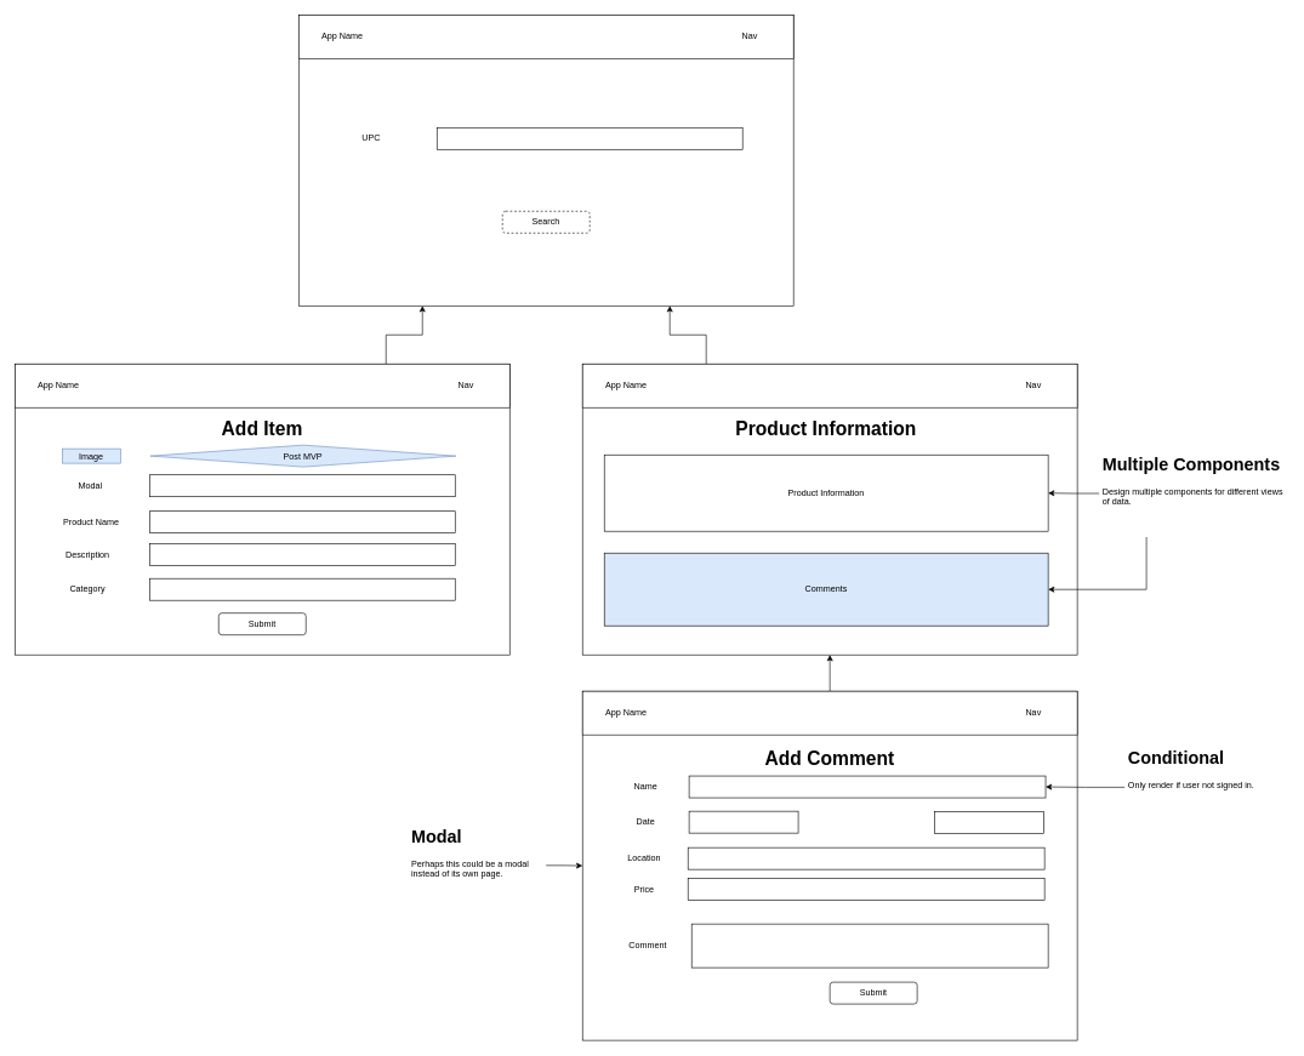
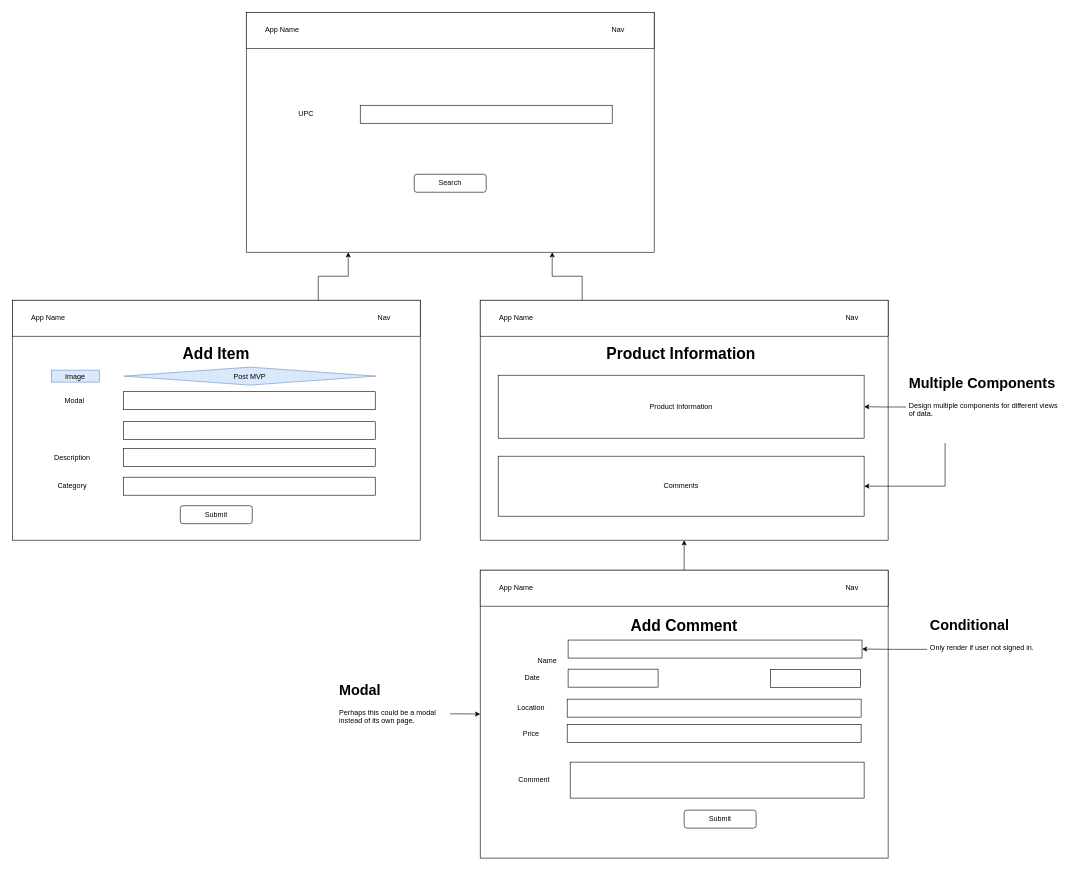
  <mxCell id="0" />
  <mxCell id="1" parent="0" />
  <mxCell id="2" value="" style="rounded=0;whiteSpace=wrap;html=1;" parent="1" vertex="1"><mxGeometry x="410" y="20" width="680" height="400" as="geometry" /></mxCell>
  <mxCell id="3" value="" style="rounded=0;whiteSpace=wrap;html=1;" parent="1" vertex="1"><mxGeometry x="410" y="20" width="680" height="60" as="geometry" /></mxCell>
  <mxCell id="4" value="App Name" style="text;html=1;strokeColor=none;fillColor=none;align=center;verticalAlign=middle;whiteSpace=wrap;rounded=0;" parent="1" vertex="1"><mxGeometry x="440" y="40" width="60" height="20" as="geometry" /></mxCell>
  <mxCell id="5" value="Nav" style="text;html=1;strokeColor=none;fillColor=none;align=center;verticalAlign=middle;whiteSpace=wrap;rounded=0;" parent="1" vertex="1"><mxGeometry x="1010" y="40" width="40" height="20" as="geometry" /></mxCell>
  <mxCell id="6" value="" style="rounded=0;whiteSpace=wrap;html=1;" parent="1" vertex="1"><mxGeometry x="600" y="175" width="420" height="30" as="geometry" /></mxCell>
  <mxCell id="7" value="UPC" style="text;html=1;strokeColor=none;fillColor=none;align=center;verticalAlign=middle;whiteSpace=wrap;rounded=0;" parent="1" vertex="1"><mxGeometry x="490" y="180" width="40" height="20" as="geometry" /></mxCell>
- <mxCell id="8" value="Search" style="rounded=1;whiteSpace=wrap;html=1;dashed=1;" parent="1" vertex="1"><mxGeometry x="690" y="290" width="120" height="30" as="geometry" /></mxCell>
+ <mxCell id="8" value="Search" style="rounded=1;whiteSpace=wrap;html=1;" parent="1" vertex="1"><mxGeometry x="690" y="290" width="120" height="30" as="geometry" /></mxCell>
  <mxCell id="9" value="" style="rounded=0;whiteSpace=wrap;html=1;" parent="1" vertex="1"><mxGeometry x="20" y="500" width="680" height="400" as="geometry" /></mxCell>
  <mxCell id="10" style="edgeStyle=orthogonalEdgeStyle;rounded=0;orthogonalLoop=1;jettySize=auto;html=1;exitX=0.75;exitY=0;exitDx=0;exitDy=0;entryX=0.25;entryY=1;entryDx=0;entryDy=0;" edge="1" parent="1" source="11" target="2"><mxGeometry relative="1" as="geometry" /></mxCell>
  <mxCell id="11" value="" style="rounded=0;whiteSpace=wrap;html=1;" parent="1" vertex="1"><mxGeometry x="20" y="500" width="680" height="60" as="geometry" /></mxCell>
  <mxCell id="12" value="App Name" style="text;html=1;strokeColor=none;fillColor=none;align=center;verticalAlign=middle;whiteSpace=wrap;rounded=0;" parent="1" vertex="1"><mxGeometry x="50" y="520" width="60" height="20" as="geometry" /></mxCell>
  <mxCell id="13" value="Nav" style="text;html=1;strokeColor=none;fillColor=none;align=center;verticalAlign=middle;whiteSpace=wrap;rounded=0;" parent="1" vertex="1"><mxGeometry x="620" y="520" width="40" height="20" as="geometry" /></mxCell>
  <mxCell id="14" value="" style="rounded=0;whiteSpace=wrap;html=1;" parent="1" vertex="1"><mxGeometry x="800" y="500" width="680" height="400" as="geometry" /></mxCell>
  <mxCell id="15" style="edgeStyle=orthogonalEdgeStyle;rounded=0;orthogonalLoop=1;jettySize=auto;html=1;exitX=0.25;exitY=0;exitDx=0;exitDy=0;entryX=0.75;entryY=1;entryDx=0;entryDy=0;" edge="1" parent="1" source="16" target="2"><mxGeometry relative="1" as="geometry" /></mxCell>
  <mxCell id="16" value="" style="rounded=0;whiteSpace=wrap;html=1;" parent="1" vertex="1"><mxGeometry x="800" y="500" width="680" height="60" as="geometry" /></mxCell>
  <mxCell id="17" value="App Name" style="text;html=1;strokeColor=none;fillColor=none;align=center;verticalAlign=middle;whiteSpace=wrap;rounded=0;" parent="1" vertex="1"><mxGeometry x="830" y="520" width="60" height="20" as="geometry" /></mxCell>
  <mxCell id="18" value="Nav" style="text;html=1;strokeColor=none;fillColor=none;align=center;verticalAlign=middle;whiteSpace=wrap;rounded=0;" parent="1" vertex="1"><mxGeometry x="1400" y="520" width="40" height="20" as="geometry" /></mxCell>
  <mxCell id="19" value="Product Information" style="rounded=0;whiteSpace=wrap;html=1;" parent="1" vertex="1"><mxGeometry x="830" y="625" width="610" height="105" as="geometry" /></mxCell>
- <mxCell id="20" value="Comments" style="rounded=0;whiteSpace=wrap;html=1;fillColor=#dae8fc;" parent="1" vertex="1"><mxGeometry x="830" y="760" width="610" height="100" as="geometry" /></mxCell>
+ <mxCell id="20" value="Comments" style="rounded=0;whiteSpace=wrap;html=1;" parent="1" vertex="1"><mxGeometry x="830" y="760" width="610" height="100" as="geometry" /></mxCell>
  <mxCell id="21" value="" style="rounded=0;whiteSpace=wrap;html=1;" parent="1" vertex="1"><mxGeometry x="205" y="652.5" width="420" height="30" as="geometry" /></mxCell>
  <mxCell id="22" value="" style="rounded=0;whiteSpace=wrap;html=1;" parent="1" vertex="1"><mxGeometry x="205" y="702.5" width="420" height="30" as="geometry" /></mxCell>
  <mxCell id="23" value="" style="rounded=0;whiteSpace=wrap;html=1;" parent="1" vertex="1"><mxGeometry x="205" y="747.5" width="420" height="30" as="geometry" /></mxCell>
  <mxCell id="24" value="Modal" style="text;html=1;strokeColor=none;fillColor=none;align=center;verticalAlign=middle;whiteSpace=wrap;rounded=0;" parent="1" vertex="1"><mxGeometry x="84" y="657.5" width="80" height="20" as="geometry" /></mxCell>
- <mxCell id="25" value="Product Name" style="text;html=1;strokeColor=none;fillColor=none;align=center;verticalAlign=middle;whiteSpace=wrap;rounded=0;" parent="1" vertex="1"><mxGeometry x="85" y="707.5" width="80" height="20" as="geometry" /></mxCell>
  <mxCell id="26" value="Description" style="text;html=1;strokeColor=none;fillColor=none;align=center;verticalAlign=middle;whiteSpace=wrap;rounded=0;" parent="1" vertex="1"><mxGeometry x="75" y="752.5" width="90" height="20" as="geometry" /></mxCell>
  <mxCell id="27" value="Submit" style="rounded=1;whiteSpace=wrap;html=1;" parent="1" vertex="1"><mxGeometry x="300" y="842.5" width="120" height="30" as="geometry" /></mxCell>
  <mxCell id="28" value="&lt;b&gt;&lt;font style=&quot;font-size: 26px&quot;&gt;Add Item&lt;/font&gt;&lt;/b&gt;" style="text;html=1;strokeColor=none;fillColor=none;align=center;verticalAlign=middle;whiteSpace=wrap;rounded=0;fontSize=12;" parent="1" vertex="1"><mxGeometry x="200" y="580" width="320" height="20" as="geometry" /></mxCell>
  <mxCell id="29" value="" style="rounded=0;whiteSpace=wrap;html=1;" vertex="1" parent="1"><mxGeometry x="800" y="950" width="680" height="480" as="geometry" /></mxCell>
  <mxCell id="30" style="edgeStyle=orthogonalEdgeStyle;rounded=0;orthogonalLoop=1;jettySize=auto;html=1;exitX=0.5;exitY=0;exitDx=0;exitDy=0;entryX=0.5;entryY=1;entryDx=0;entryDy=0;" edge="1" parent="1" source="31" target="14"><mxGeometry relative="1" as="geometry" /></mxCell>
  <mxCell id="31" value="" style="rounded=0;whiteSpace=wrap;html=1;" vertex="1" parent="1"><mxGeometry x="800" y="950" width="680" height="60" as="geometry" /></mxCell>
  <mxCell id="32" value="App Name" style="text;html=1;strokeColor=none;fillColor=none;align=center;verticalAlign=middle;whiteSpace=wrap;rounded=0;" vertex="1" parent="1"><mxGeometry x="830" y="970" width="60" height="20" as="geometry" /></mxCell>
  <mxCell id="33" value="Nav" style="text;html=1;strokeColor=none;fillColor=none;align=center;verticalAlign=middle;whiteSpace=wrap;rounded=0;" vertex="1" parent="1"><mxGeometry x="1400" y="970" width="40" height="20" as="geometry" /></mxCell>
  <mxCell id="34" value="" style="rounded=0;whiteSpace=wrap;html=1;" vertex="1" parent="1"><mxGeometry x="946.5" y="1066.5" width="490" height="30" as="geometry" /></mxCell>
  <mxCell id="35" value="" style="rounded=0;whiteSpace=wrap;html=1;" vertex="1" parent="1"><mxGeometry x="950" y="1270" width="490" height="60" as="geometry" /></mxCell>
- <mxCell id="36" value="Name" style="text;html=1;strokeColor=none;fillColor=none;align=center;verticalAlign=middle;whiteSpace=wrap;rounded=0;" vertex="1" parent="1"><mxGeometry x="866.5" y="1071.5" width="40" height="20" as="geometry" /></mxCell>
+ <mxCell id="36" value="Name" style="text;html=1;strokeColor=none;fillColor=none;align=center;verticalAlign=middle;whiteSpace=wrap;rounded=0;" vertex="1" parent="1"><mxGeometry x="891.5" y="1091.5" width="40" height="20" as="geometry" /></mxCell>
  <mxCell id="37" value="" style="rounded=0;whiteSpace=wrap;html=1;" vertex="1" parent="1"><mxGeometry x="945" y="1165" width="490" height="30" as="geometry" /></mxCell>
  <mxCell id="38" value="Location" style="text;html=1;strokeColor=none;fillColor=none;align=center;verticalAlign=middle;whiteSpace=wrap;rounded=0;" vertex="1" parent="1"><mxGeometry x="865" y="1170" width="40" height="20" as="geometry" /></mxCell>
  <mxCell id="39" value="" style="rounded=0;whiteSpace=wrap;html=1;" vertex="1" parent="1"><mxGeometry x="945" y="1207.5" width="490" height="30" as="geometry" /></mxCell>
  <mxCell id="40" value="Price" style="text;html=1;strokeColor=none;fillColor=none;align=center;verticalAlign=middle;whiteSpace=wrap;rounded=0;direction=south;" vertex="1" parent="1"><mxGeometry x="875" y="1202.5" width="20" height="40" as="geometry" /></mxCell>
  <mxCell id="41" value="Comment" style="text;html=1;strokeColor=none;fillColor=none;align=center;verticalAlign=middle;whiteSpace=wrap;rounded=0;" vertex="1" parent="1"><mxGeometry x="870" y="1290" width="40" height="20" as="geometry" /></mxCell>
  <mxCell id="42" value="Submit" style="rounded=1;whiteSpace=wrap;html=1;" vertex="1" parent="1"><mxGeometry x="1140" y="1350" width="120" height="30" as="geometry" /></mxCell>
  <mxCell id="43" value="&lt;b&gt;&lt;font style=&quot;font-size: 26px&quot;&gt;Product Information&lt;/font&gt;&lt;/b&gt;" style="text;html=1;strokeColor=none;fillColor=none;align=center;verticalAlign=middle;whiteSpace=wrap;rounded=0;fontSize=12;" vertex="1" parent="1"><mxGeometry x="975.2" y="580" width="320" height="20" as="geometry" /></mxCell>
  <mxCell id="44" value="" style="edgeStyle=orthogonalEdgeStyle;rounded=0;orthogonalLoop=1;jettySize=auto;html=1;" edge="1" parent="1" source="45" target="29"><mxGeometry relative="1" as="geometry" /></mxCell>
  <mxCell id="45" value="&lt;h1&gt;&lt;span&gt;Modal&lt;/span&gt;&lt;br&gt;&lt;/h1&gt;&lt;div&gt;&lt;span&gt;Perhaps this could be a modal instead of its own page.&lt;/span&gt;&lt;/div&gt;" style="text;html=1;strokeColor=none;fillColor=none;spacing=5;spacingTop=-20;whiteSpace=wrap;overflow=hidden;rounded=0;" vertex="1" parent="1"><mxGeometry x="560" y="1129.5" width="190" height="120" as="geometry" /></mxCell>
  <mxCell id="46" style="edgeStyle=orthogonalEdgeStyle;rounded=0;orthogonalLoop=1;jettySize=auto;html=1;exitX=0;exitY=0.5;exitDx=0;exitDy=0;entryX=1;entryY=0.5;entryDx=0;entryDy=0;" edge="1" parent="1" source="48" target="19"><mxGeometry relative="1" as="geometry" /></mxCell>
  <mxCell id="47" style="edgeStyle=orthogonalEdgeStyle;rounded=0;orthogonalLoop=1;jettySize=auto;html=1;exitX=0.25;exitY=1;exitDx=0;exitDy=0;entryX=1;entryY=0.5;entryDx=0;entryDy=0;" edge="1" parent="1" source="48" target="20"><mxGeometry relative="1" as="geometry" /></mxCell>
  <mxCell id="48" value="&lt;h1&gt;Multiple Components&lt;/h1&gt;&lt;p&gt;Design multiple components for different views of data.&lt;/p&gt;" style="text;html=1;strokeColor=none;fillColor=none;spacing=5;spacingTop=-20;whiteSpace=wrap;overflow=hidden;rounded=0;" vertex="1" parent="1"><mxGeometry x="1510" y="618" width="260" height="120" as="geometry" /></mxCell>
  <mxCell id="49" value="&lt;b&gt;&lt;font style=&quot;font-size: 26px&quot;&gt;Add Comment&lt;/font&gt;&lt;/b&gt;" style="text;html=1;strokeColor=none;fillColor=none;align=center;verticalAlign=middle;whiteSpace=wrap;rounded=0;fontSize=12;" vertex="1" parent="1"><mxGeometry x="980.1" y="1032.5" width="320" height="20" as="geometry" /></mxCell>
  <mxCell id="50" style="edgeStyle=orthogonalEdgeStyle;rounded=0;orthogonalLoop=1;jettySize=auto;html=1;exitX=0;exitY=0.5;exitDx=0;exitDy=0;entryX=1;entryY=0.5;entryDx=0;entryDy=0;" edge="1" parent="1" source="51" target="34"><mxGeometry relative="1" as="geometry" /></mxCell>
  <mxCell id="51" value="&lt;h1&gt;Conditional&lt;/h1&gt;&lt;p&gt;Only render if user not signed in.&lt;/p&gt;" style="text;html=1;strokeColor=none;fillColor=none;spacing=5;spacingTop=-20;whiteSpace=wrap;overflow=hidden;rounded=0;" vertex="1" parent="1"><mxGeometry x="1545" y="1022" width="190" height="120" as="geometry" /></mxCell>
  <mxCell id="52" value="" style="rounded=0;whiteSpace=wrap;html=1;" vertex="1" parent="1"><mxGeometry x="946.5" y="1115" width="150" height="30" as="geometry" /></mxCell>
  <mxCell id="53" value="Date" style="text;html=1;strokeColor=none;fillColor=none;align=center;verticalAlign=middle;whiteSpace=wrap;rounded=0;" vertex="1" parent="1"><mxGeometry x="866.5" y="1120" width="40" height="20" as="geometry" /></mxCell>
  <mxCell id="54" value="" style="rounded=0;whiteSpace=wrap;html=1;" vertex="1" parent="1"><mxGeometry x="1284" y="1115.5" width="150" height="30" as="geometry" /></mxCell>
  <mxCell id="55" value="" style="rounded=0;whiteSpace=wrap;html=1;" vertex="1" parent="1"><mxGeometry x="205" y="795" width="420" height="30" as="geometry" /></mxCell>
  <mxCell id="56" value="Category" style="text;html=1;strokeColor=none;fillColor=none;align=center;verticalAlign=middle;whiteSpace=wrap;rounded=0;" vertex="1" parent="1"><mxGeometry x="75" y="800" width="90" height="20" as="geometry" /></mxCell>
  <mxCell id="57" value="Post MVP" style="rhombus;whiteSpace=wrap;html=1;fillColor=#dae8fc;strokeColor=#6c8ebf;" vertex="1" parent="1"><mxGeometry x="206" y="611.5" width="420" height="30" as="geometry" /></mxCell>
  <mxCell id="58" value="Image" style="text;html=1;strokeColor=#6c8ebf;fillColor=#dae8fc;align=center;verticalAlign=middle;whiteSpace=wrap;rounded=0;" vertex="1" parent="1"><mxGeometry x="85" y="616.5" width="80" height="20" as="geometry" /></mxCell>
